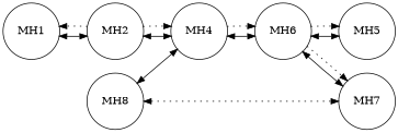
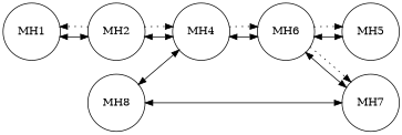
  graph {
    rankdir=LR
    node [shape=circle]
    edge [dir=both]
    MH1 [height=.3 width=.3]
    MH2 [height=.3 width=.3]
    MH4 [height=.3 width=.3]
    MH5 [height=.3 width=.3]
    MH6 [height=.3 width=.3]
    MH7 [height=.3 width=.3]
    MH8 [height=.3 width=.3]
    subgraph sub_1 {
      MH1
      MH2
      MH4
      MH5
      MH6
      MH7
      MH8
    }
    MH1 -- MH2
    MH2 -- MH1 [dir=forward style=dotted]
    MH2 -- MH4
    MH2 -- MH4 [dir=forward style=dotted]
    MH4 -- MH6
    MH4 -- MH6 [dir=forward style=dotted]
    MH6 -- MH5
    MH6 -- MH5 [dir=forward style=dotted]
    MH6 -- MH7
    MH6 -- MH7 [dir=forward style=dotted]
    MH8 -- MH4
-   MH8 -- MH7 [style=dotted]
+   MH8 -- MH7
  }
